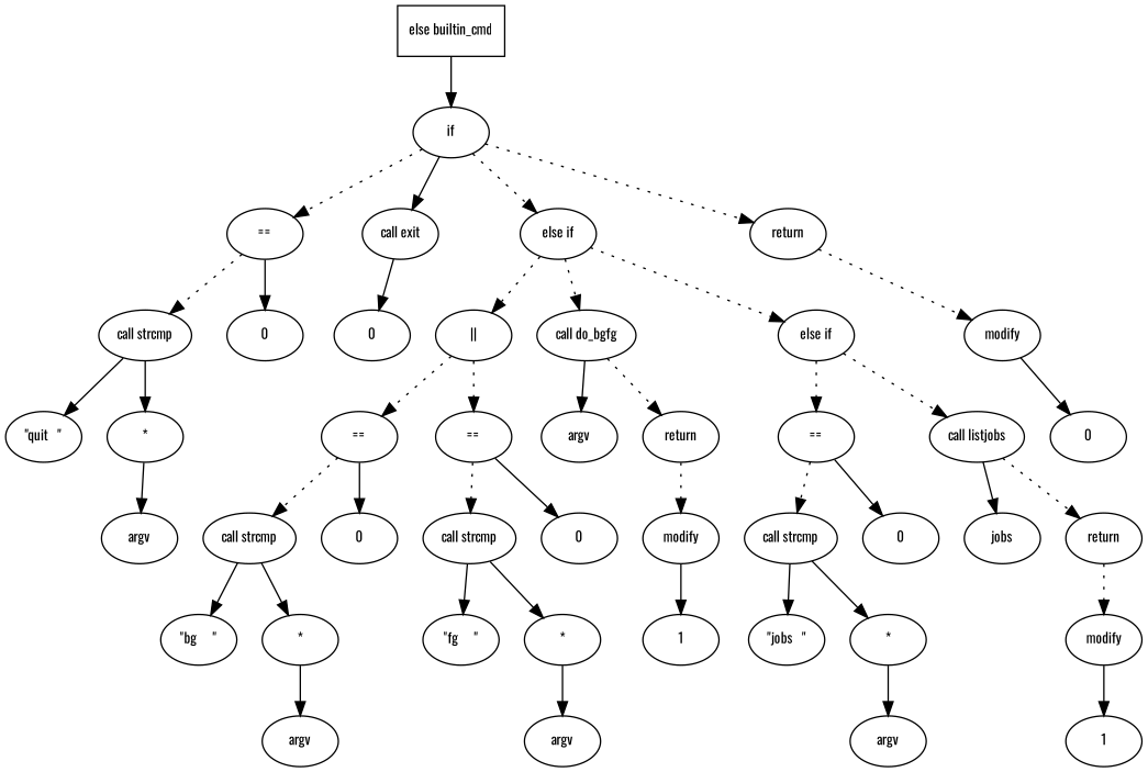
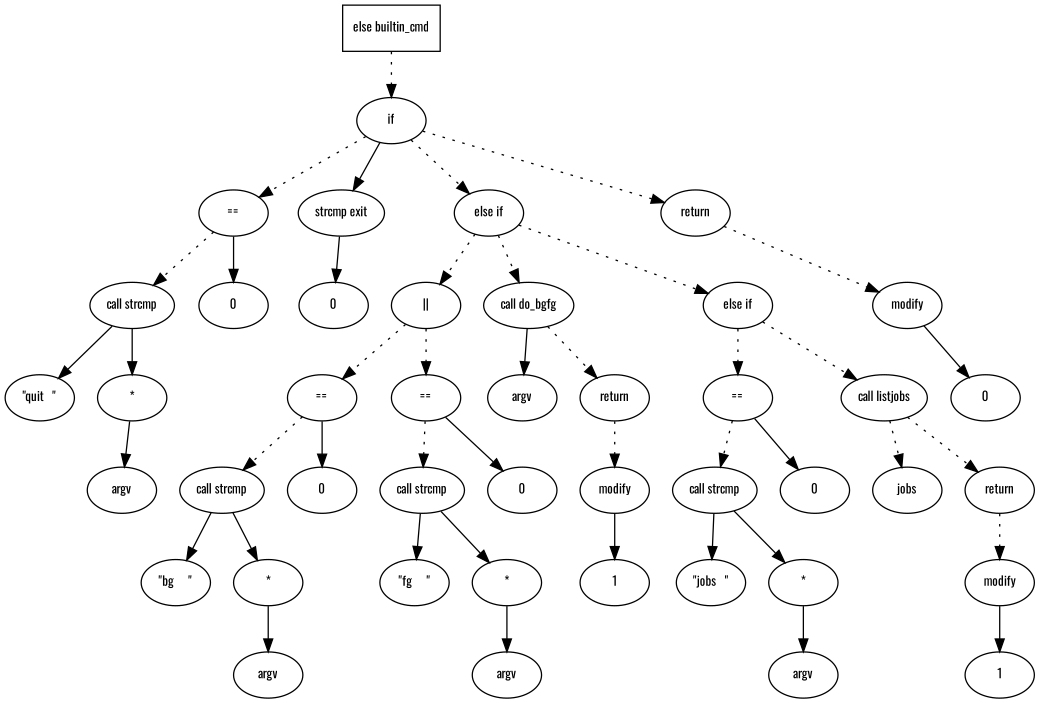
  digraph {
    fontname=Oswald
    fontsize=10
    node [fontname=Oswald fontsize=10 shape=ellipse]
    edge [fontname=Oswald fontsize=10]
    n1 [label="else builtin_cmd" shape=box]
    n2 [label=if]
    n3 [label="=="]
-   n4 [label="call exit"]
+   n4 [label="strcmp exit"]
    n5 [label="else if"]
    n6 [label=return]
    n7 [label="call strcmp"]
    n8 [label=0]
    n9 [label=0]
    n10 [label="||"]
    n11 [label="call do_bgfg"]
    n12 [label="else if"]
    n13 [label=modify]
    n14 [label="\"quit   \""]
    n15 [label="*"]
    n16 [label=argv]
    n17 [label="=="]
    n18 [label="=="]
    n19 [label=argv]
    n20 [label=return]
    n21 [label="=="]
    n22 [label="call listjobs"]
    n23 [label="call strcmp"]
    n24 [label=0]
    n25 [label="call strcmp"]
    n26 [label=0]
    n27 [label="\"bg     \""]
    n28 [label="*"]
    n29 [label=argv]
    n30 [label="\"fg     \""]
    n31 [label="*"]
    n32 [label=argv]
    n33 [label=modify]
    n34 [label=1]
    n35 [label="call strcmp"]
    n36 [label=0]
    n37 [label=jobs]
    n38 [label=return]
    n39 [label="\"jobs   \""]
    n40 [label="*"]
    n41 [label=argv]
    n42 [label=modify]
    n43 [label=1]
    n44 [label=0]
-   n1 -> n2 [style=solid]
+   n1 -> n2 [style=dotted]
    n2 -> n3 [style=dotted]
    n2 -> n4 [style=solid]
    n2 -> n5 [style=dotted]
    n2 -> n6 [style=dotted]
    n3 -> n7 [style=dotted]
    n3 -> n8
    n4 -> n9
    n5 -> n10 [style=dotted]
    n5 -> n11 [style=dotted]
    n5 -> n12 [style=dotted]
    n6 -> n13 [style=dotted]
    n7 -> n14
    n7 -> n15
    n10 -> n17 [style=dotted]
    n10 -> n18 [style=dotted]
    n11 -> n19
    n11 -> n20 [style=dotted]
    n12 -> n21 [style=dotted]
    n12 -> n22 [style=dotted]
    n13 -> n44
    n15 -> n16
    n17 -> n23 [style=dotted]
    n17 -> n24
    n18 -> n25 [style=dotted]
    n18 -> n26
    n20 -> n33 [style=dotted]
    n21 -> n35 [style=dotted]
    n21 -> n36
-   n22 -> n37
+   n22 -> n37 [style=dotted]
    n22 -> n38 [style=dotted]
    n23 -> n27
    n23 -> n28
    n25 -> n30
    n25 -> n31
    n28 -> n29
    n31 -> n32
    n33 -> n34
    n35 -> n39
    n35 -> n40
    n38 -> n42 [style=dotted]
    n40 -> n41
    n42 -> n43
  }
